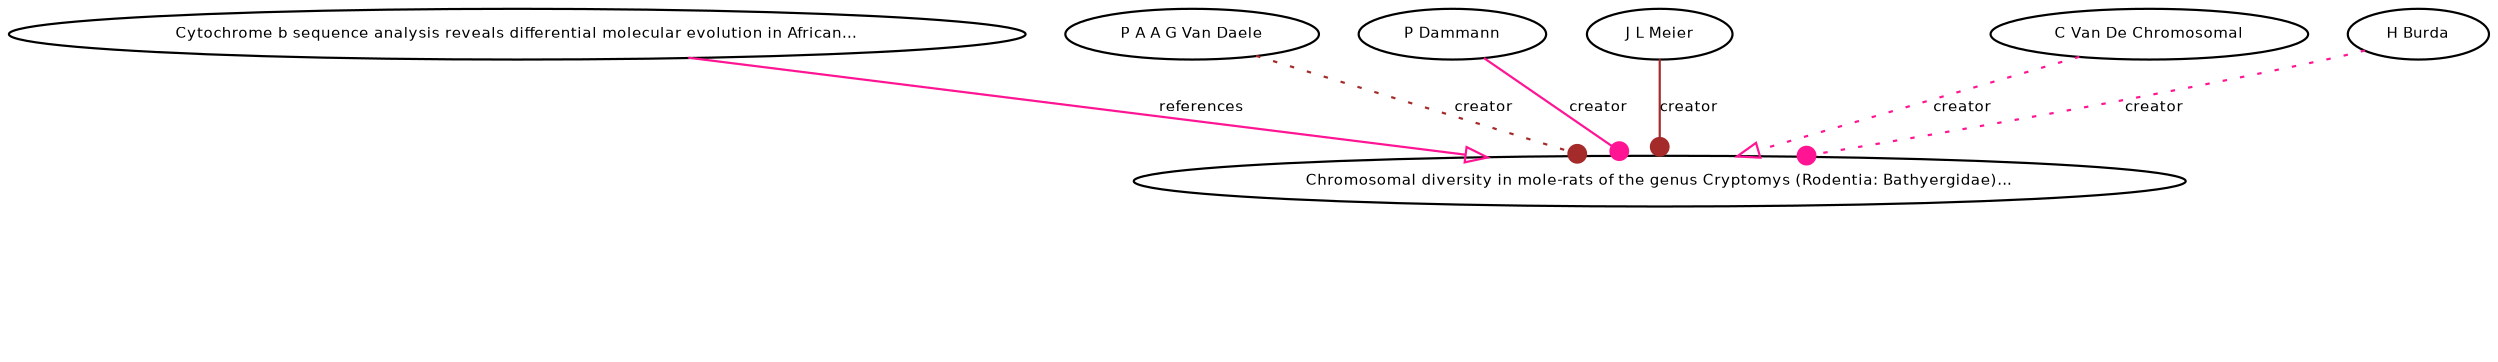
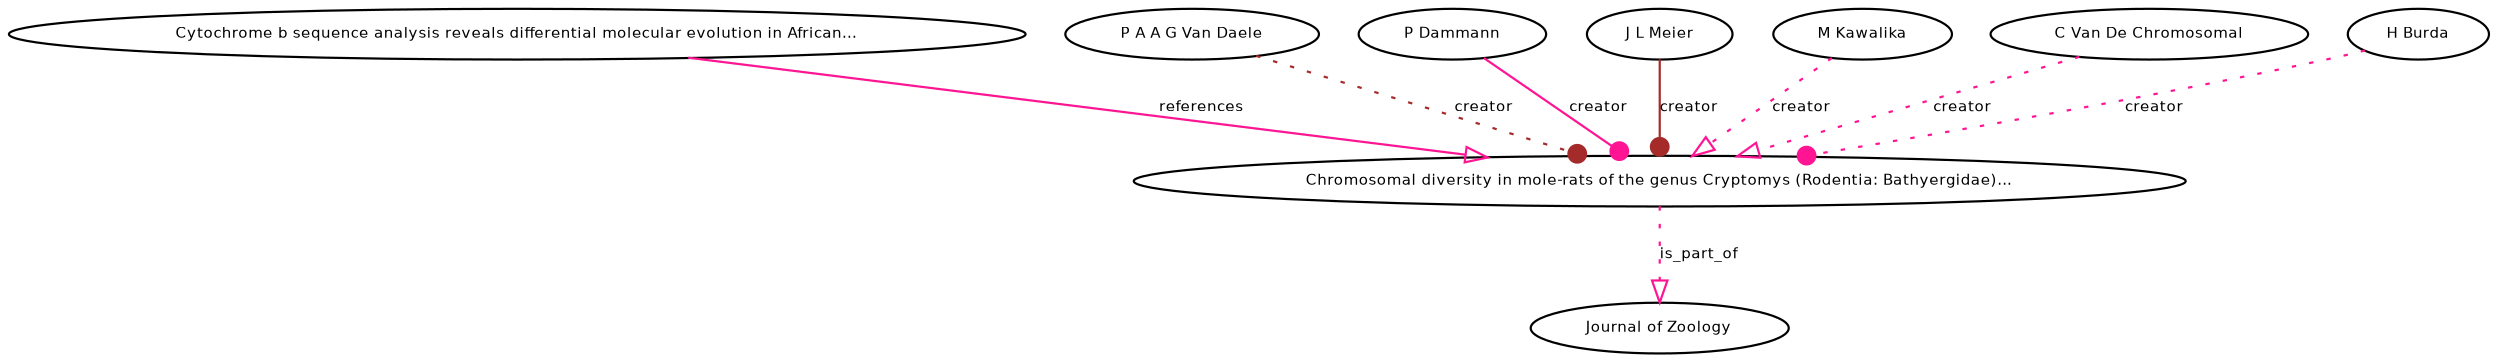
  digraph {
    node [fontname=Helvetica fontsize=7]
    edge [arrowhead=onormal color=deeppink fontname=Helvetica fontsize=7 style=dotted]
    n1 [height=0.27433100247 label="Chromosomal diversity in mole-rats of the genus Cryptomys (Rodentia: Bathyergidae)..." width=0.27433100247]
+   n2 [height=0.27433100247 label="Journal of Zoology" width=0.27433100247]
    n3 [height=0.27433100247 label="Cytochrome b sequence analysis reveals differential molecular evolution in African..." width=0.27433100247]
    n4 [height=0.27433100247 label="P A A G Van Daele" width=0.27433100247]
    n5 [height=0.27433100247 label="P Dammann" width=0.27433100247]
    n6 [height=0.27433100247 label="J L Meier" width=0.27433100247]
+   n7 [height=0.27433100247 label="M Kawalika" width=0.27433100247]
    n8 [height=0.27433100247 label="C Van De Chromosomal" width=0.27433100247]
    n9 [height=0.27433100247 label="H Burda" width=0.27433100247]
+   n1 -> n2 [label=is_part_of]
    n3 -> n1 [label=references style=solid]
    n4 -> n1 [arrowhead=dot color=brown label=creator]
    n5 -> n1 [arrowhead=dot label=creator style=solid]
    n6 -> n1 [arrowhead=dot color=brown label=creator style=solid]
+   n7 -> n1 [label=creator]
    n8 -> n1 [label=creator]
    n9 -> n1 [arrowhead=dot label=creator]
  }
